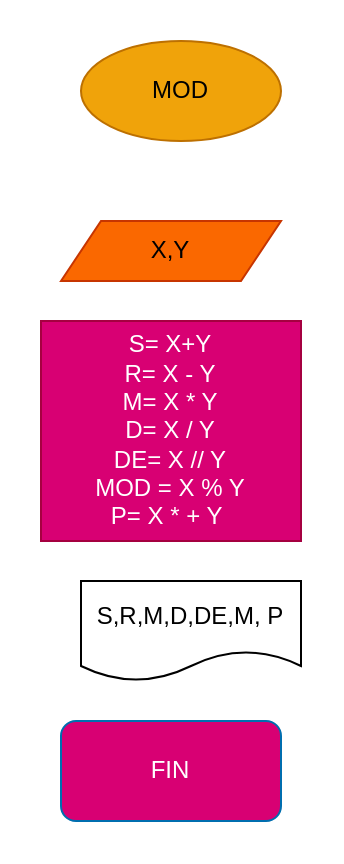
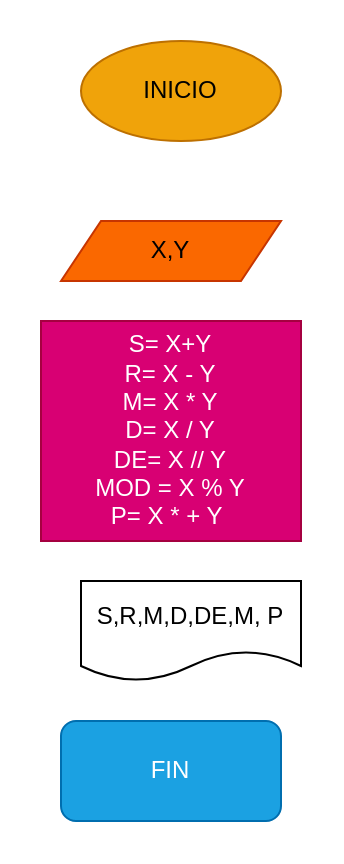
  <mxCell id="0" />
  <mxCell id="1" parent="0" />
- <mxCell id="2" value="MOD" style="ellipse;whiteSpace=wrap;html=1;fillColor=#f0a30a;fontColor=#000000;strokeColor=#BD7000;" vertex="1" parent="1"><mxGeometry x="40" y="20" width="100" height="50" as="geometry" /></mxCell>
+ <mxCell id="2" value="INICIO" style="ellipse;whiteSpace=wrap;html=1;fillColor=#f0a30a;fontColor=#000000;strokeColor=#BD7000;" vertex="1" parent="1"><mxGeometry x="40" y="20" width="100" height="50" as="geometry" /></mxCell>
  <mxCell id="3" value="X,Y" style="shape=parallelogram;perimeter=parallelogramPerimeter;whiteSpace=wrap;html=1;fixedSize=1;fillColor=#fa6800;fontColor=#000000;strokeColor=#C73500;" vertex="1" parent="1"><mxGeometry x="30" y="110" width="110" height="30" as="geometry" /></mxCell>
  <mxCell id="4" value="S= X+Y&lt;br&gt;R= X - Y&lt;br&gt;M= X * Y&lt;br&gt;D= X / Y&lt;br&gt;DE= X // Y&lt;br&gt;MOD = X % Y&lt;br&gt;P= X * + Y&amp;nbsp;" style="rounded=0;whiteSpace=wrap;html=1;fillColor=#d80073;fontColor=#ffffff;strokeColor=#A50040;" vertex="1" parent="1"><mxGeometry x="20" y="160" width="130" height="110" as="geometry" /></mxCell>
  <mxCell id="5" value="S,R,M,D,DE,M, P" style="shape=document;whiteSpace=wrap;html=1;boundedLbl=1;" vertex="1" parent="1"><mxGeometry x="40" y="290" width="110" height="50" as="geometry" /></mxCell>
- <mxCell id="6" value="FIN" style="rounded=1;whiteSpace=wrap;html=1;fillColor=#d80073;fontColor=#ffffff;strokeColor=#006EAF;" vertex="1" parent="1"><mxGeometry x="30" y="360" width="110" height="50" as="geometry" /></mxCell>
+ <mxCell id="6" value="FIN" style="rounded=1;whiteSpace=wrap;html=1;fillColor=#1ba1e2;fontColor=#ffffff;strokeColor=#006EAF;" vertex="1" parent="1"><mxGeometry x="30" y="360" width="110" height="50" as="geometry" /></mxCell>
